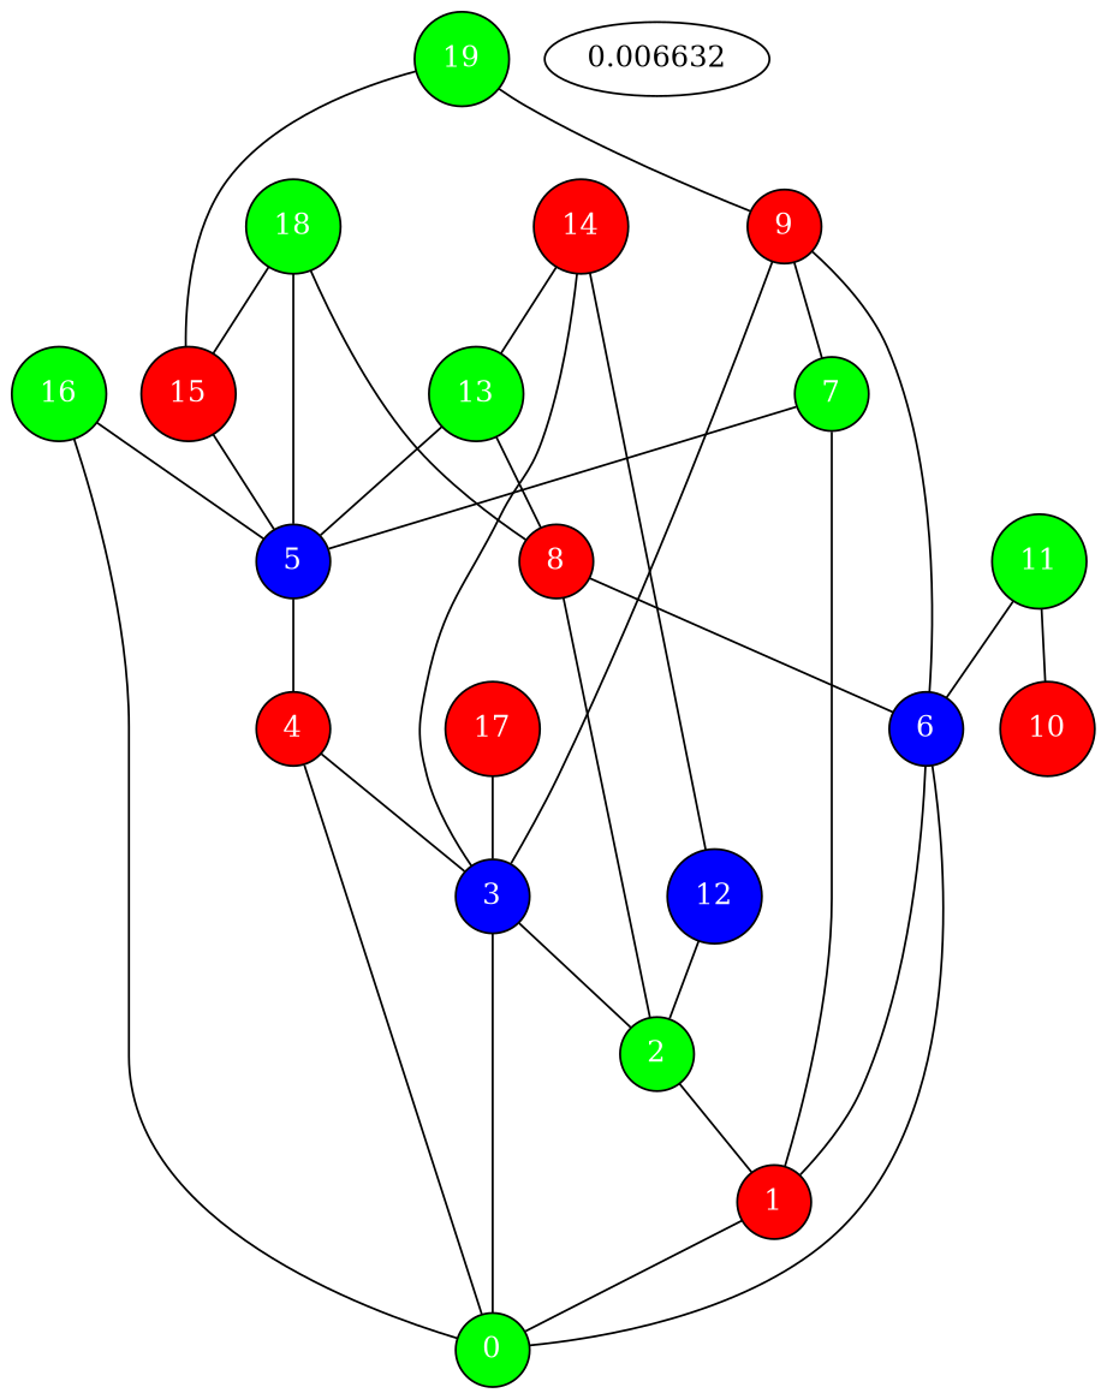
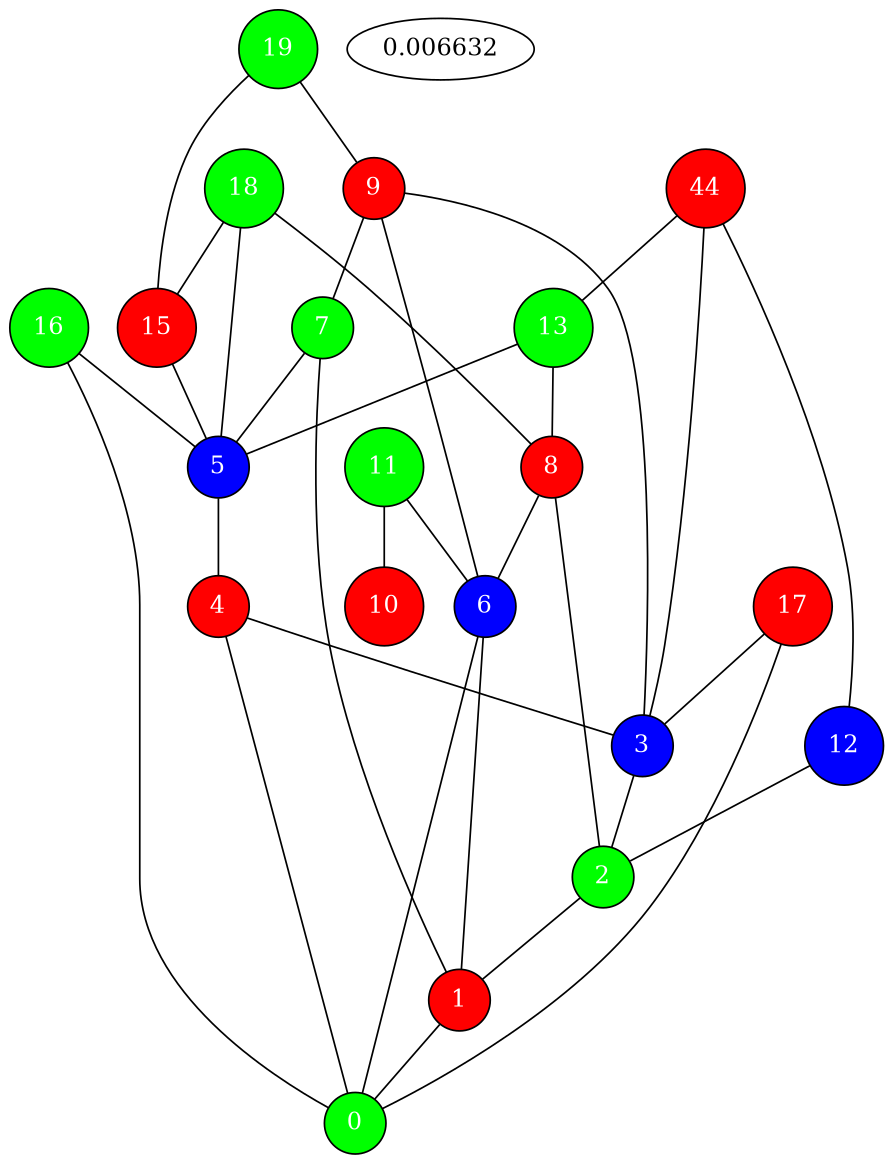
  strict graph {
    node [distortion=0.0 fillcolor=green fontcolor=white orientation=0.0 shape=circle sides=4 skew=0.0 style=filled]
    0
    1 [fillcolor=red]
    2
    3 [fillcolor=blue]
    4 [fillcolor=red]
    5 [fillcolor=blue]
    6 [fillcolor=blue]
    7
    8 [fillcolor=red]
    9 [fillcolor=red]
    11
    10 [fillcolor=red]
    12 [fillcolor=blue]
    13
-   14 [fillcolor=red]
+   14 [fillcolor=red label=44]
    15 [fillcolor=red]
    16
    17 [fillcolor=red]
    18
    19
    0.006632 [distortion="" fillcolor="" fontcolor="" orientation="" shape="" sides="" skew="" style=""]
    1 -- 0
    2 -- 1
-   3 -- 0
+   17 -- 0
    3 -- 2
    4 -- 0
    4 -- 3
    5 -- 4
    6 -- 0
    6 -- 1
    7 -- 1
    7 -- 5
    8 -- 2
    8 -- 6
    9 -- 3
    9 -- 6
    9 -- 7
    11 -- 6
    11 -- 10
    12 -- 2
    13 -- 5
    13 -- 8
    14 -- 3
    14 -- 12
    14 -- 13
    15 -- 5
    16 -- 0
    16 -- 5
    17 -- 3
    18 -- 5
    18 -- 8
    18 -- 15
    19 -- 9
    19 -- 15
  }
